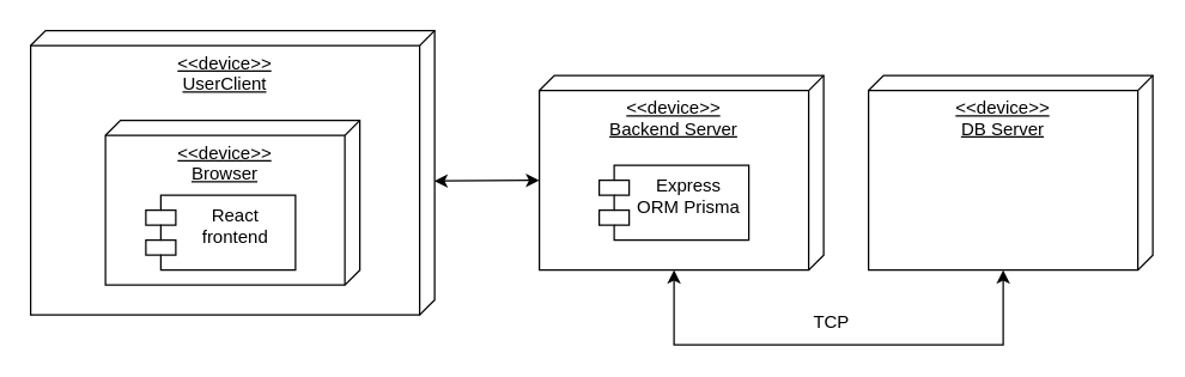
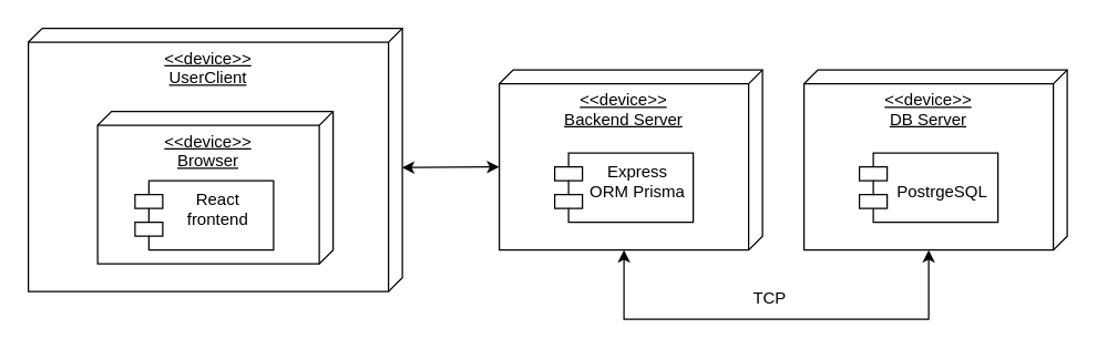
  <mxCell id="0" />
  <mxCell id="1" parent="0" />
  <mxCell id="2" value="&amp;lt;&amp;lt;device&amp;gt;&amp;gt;&lt;div&gt;DB Server&lt;/div&gt;" style="verticalAlign=top;align=center;spacingTop=8;spacingLeft=2;spacingRight=12;shape=cube;size=10;direction=south;fontStyle=4;html=1;whiteSpace=wrap;" vertex="1" parent="1"><mxGeometry x="580" y="50" width="190" height="130" as="geometry" /></mxCell>
+ <mxCell id="3" value="&lt;div style=&quot;&quot;&gt;&lt;span style=&quot;background-color: initial;&quot;&gt;&lt;br&gt;&lt;/span&gt;&lt;/div&gt;&lt;div style=&quot;&quot;&gt;&lt;span style=&quot;background-color: initial;&quot;&gt;PostrgeSQL&lt;/span&gt;&lt;/div&gt;" style="shape=module;align=center;spacingLeft=20;align=center;verticalAlign=top;whiteSpace=wrap;html=1;" vertex="1" parent="1"><mxGeometry x="620" y="110" width="100" height="50" as="geometry" /></mxCell>
  <mxCell id="4" value="&amp;lt;&amp;lt;device&amp;gt;&amp;gt;&lt;div&gt;Backend Server&lt;/div&gt;" style="verticalAlign=top;align=center;spacingTop=8;spacingLeft=2;spacingRight=12;shape=cube;size=10;direction=south;fontStyle=4;html=1;whiteSpace=wrap;" vertex="1" parent="1"><mxGeometry x="360" y="50" width="190" height="130" as="geometry" /></mxCell>
  <mxCell id="5" value="&lt;div style=&quot;&quot;&gt;Express&lt;/div&gt;&lt;div style=&quot;&quot;&gt;ORM Prisma&lt;/div&gt;" style="shape=module;align=center;spacingLeft=20;align=center;verticalAlign=top;whiteSpace=wrap;html=1;" vertex="1" parent="1"><mxGeometry x="400" y="110" width="100" height="50" as="geometry" /></mxCell>
  <mxCell id="6" value="&amp;lt;&amp;lt;device&amp;gt;&amp;gt;&lt;div&gt;UserClient&lt;/div&gt;" style="verticalAlign=top;align=center;spacingTop=8;spacingLeft=2;spacingRight=12;shape=cube;size=10;direction=south;fontStyle=4;html=1;whiteSpace=wrap;" vertex="1" parent="1"><mxGeometry x="20" y="20" width="270" height="190" as="geometry" /></mxCell>
  <mxCell id="7" value="&amp;lt;&amp;lt;device&amp;gt;&amp;gt;&lt;div&gt;Browser&lt;/div&gt;" style="verticalAlign=top;align=center;spacingTop=8;spacingLeft=2;spacingRight=12;shape=cube;size=10;direction=south;fontStyle=4;html=1;whiteSpace=wrap;" vertex="1" parent="1"><mxGeometry x="70" y="80" width="170" height="110" as="geometry" /></mxCell>
  <mxCell id="8" value="&lt;div style=&quot;&quot;&gt;React&lt;br&gt;frontend&lt;/div&gt;" style="shape=module;align=center;spacingLeft=20;align=center;verticalAlign=top;whiteSpace=wrap;html=1;" vertex="1" parent="1"><mxGeometry x="97" y="130" width="100" height="50" as="geometry" /></mxCell>
  <mxCell id="9" value="" style="endArrow=classic;startArrow=classic;html=1;rounded=0;entryX=0;entryY=0;entryDx=70;entryDy=190;entryPerimeter=0;exitX=0.529;exitY=0.001;exitDx=0;exitDy=0;exitPerimeter=0;" edge="1" parent="1" source="6" target="4"><mxGeometry width="50" height="50" relative="1" as="geometry"><mxPoint x="290" y="130" as="sourcePoint" /><mxPoint x="340" y="80" as="targetPoint" /></mxGeometry></mxCell>
  <mxCell id="10" value="" style="endArrow=classic;startArrow=classic;html=1;rounded=0;exitX=0;exitY=0;exitDx=130;exitDy=100;exitPerimeter=0;" edge="1" parent="1" source="4"><mxGeometry width="50" height="50" relative="1" as="geometry"><mxPoint x="410" y="230" as="sourcePoint" /><mxPoint x="670" y="180" as="targetPoint" /><Array as="points"><mxPoint x="450" y="230" /><mxPoint x="580" y="230" /><mxPoint x="670" y="230" /></Array></mxGeometry></mxCell>
  <mxCell id="11" value="TCP" style="text;html=1;align=center;verticalAlign=middle;resizable=0;points=[];autosize=1;strokeColor=none;fillColor=none;" vertex="1" parent="1"><mxGeometry x="530" y="200" width="50" height="30" as="geometry" /></mxCell>
